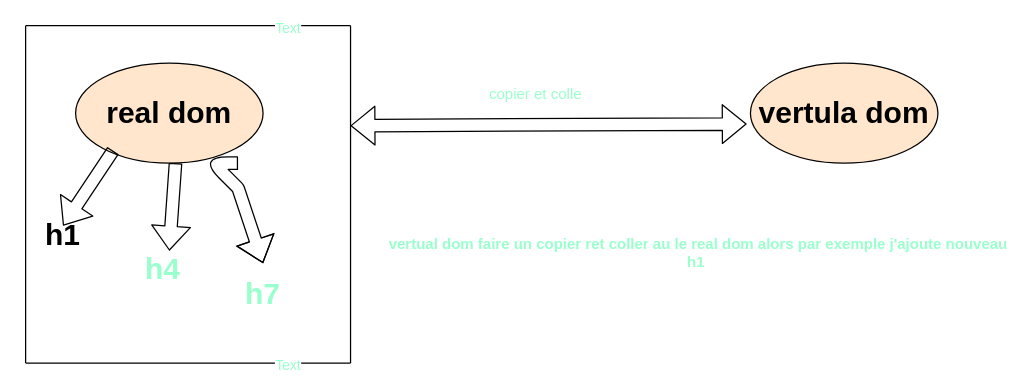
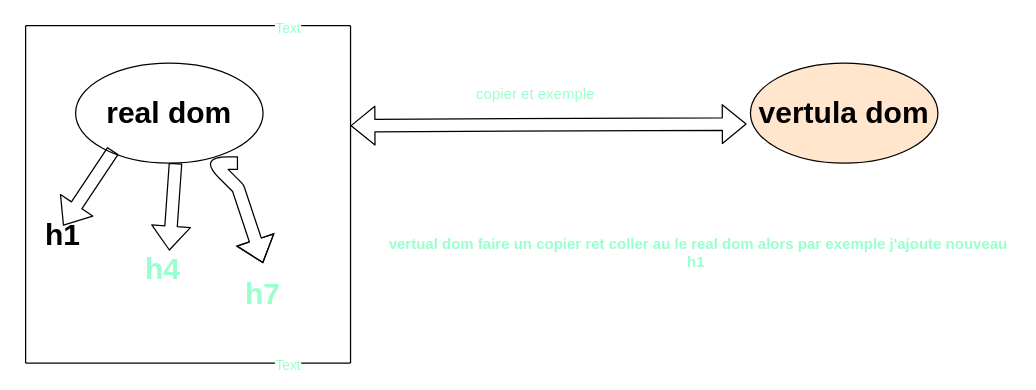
  <mxCell id="0" />
  <mxCell id="1" parent="0" />
  <mxCell id="2" value="vertual dom faire un copier ret coller au le real dom alors par exemple j'ajoute nouveau h1&amp;nbsp;" style="text;html=1;strokeColor=none;fillColor=none;align=center;verticalAlign=middle;whiteSpace=wrap;rounded=0;fontColor=#99FFCC;fontStyle=1" vertex="1" parent="1"><mxGeometry x="310" y="154" width="497" height="96" as="geometry" /></mxCell>
- <mxCell id="3" value="&lt;h1&gt;real dom&lt;/h1&gt;" style="ellipse;whiteSpace=wrap;html=1;fillColor=#ffe6cc;" vertex="1" parent="1"><mxGeometry x="60" y="50" width="150" height="80" as="geometry" /></mxCell>
+ <mxCell id="3" value="&lt;h1&gt;real dom&lt;/h1&gt;" style="ellipse;whiteSpace=wrap;html=1;" vertex="1" parent="1"><mxGeometry x="60" y="50" width="150" height="80" as="geometry" /></mxCell>
  <mxCell id="4" value="&lt;h1&gt;vertula dom&lt;/h1&gt;" style="ellipse;whiteSpace=wrap;html=1;fillColor=#ffe6cc;" vertex="1" parent="1"><mxGeometry x="600" y="50" width="150" height="80" as="geometry" /></mxCell>
  <mxCell id="5" value="" style="shape=flexArrow;endArrow=classic;html=1;" edge="1" parent="1"><mxGeometry width="50" height="50" relative="1" as="geometry"><mxPoint x="90" y="120" as="sourcePoint" /><mxPoint x="50" y="180" as="targetPoint" /></mxGeometry></mxCell>
  <mxCell id="6" value="" style="shape=flexArrow;endArrow=classic;html=1;exitX=0.533;exitY=1;exitDx=0;exitDy=0;exitPerimeter=0;" edge="1" parent="1" source="3"><mxGeometry width="50" height="50" relative="1" as="geometry"><mxPoint x="130" y="140" as="sourcePoint" /><mxPoint x="135" y="200" as="targetPoint" /></mxGeometry></mxCell>
  <mxCell id="7" value="" style="shape=flexArrow;endArrow=classic;html=1;" edge="1" parent="1"><mxGeometry width="50" height="50" relative="1" as="geometry"><mxPoint x="190" y="130" as="sourcePoint" /><mxPoint x="210" y="210" as="targetPoint" /><Array as="points"><mxPoint x="170" y="130" /><mxPoint x="190" y="150" /></Array></mxGeometry></mxCell>
  <mxCell id="8" value="&lt;h1&gt;h1&lt;/h1&gt;&lt;span style=&quot;color: rgba(0, 0, 0, 0); font-family: monospace; font-size: 0px; text-align: start;&quot;&gt;%3CmxGraphModel%3E%3Croot%3E%3CmxCell%20id%3D%220%22%2F%3E%3CmxCell%20id%3D%221%22%20parent%3D%220%22%2F%3E%3CmxCell%20id%3D%222%22%20value%3D%22%22%20style%3D%22shape%3DflexArrow%3BendArrow%3Dclassic%3Bhtml%3D1%3B%22%20edge%3D%221%22%20parent%3D%221%22%3E%3CmxGeometry%20width%3D%2250%22%20height%3D%2250%22%20relative%3D%221%22%20as%3D%22geometry%22%3E%3CmxPoint%20x%3D%22110%22%20y%3D%22200%22%20as%3D%22sourcePoint%22%2F%3E%3CmxPoint%20x%3D%2240%22%20y%3D%22250%22%20as%3D%22targetPoint%22%2F%3E%3C%2FmxGeometry%3E%3C%2FmxCell%3E%3C%2Froot%3E%3C%2FmxGraphModel%3E&lt;/span&gt;&lt;span style=&quot;color: rgba(0, 0, 0, 0); font-family: monospace; font-size: 0px; text-align: start;&quot;&gt;%3CmxGraphModel%3E%3Croot%3E%3CmxCell%20id%3D%220%22%2F%3E%3CmxCell%20id%3D%221%22%20parent%3D%220%22%2F%3E%3CmxCell%20id%3D%222%22%20value%3D%22%22%20style%3D%22shape%3DflexArrow%3BendArrow%3Dclassic%3Bhtml%3D1%3B%22%20edge%3D%221%22%20parent%3D%221%22%3E%3CmxGeometry%20width%3D%2250%22%20height%3D%2250%22%20relative%3D%221%22%20as%3D%22geometry%22%3E%3CmxPoint%20x%3D%22110%22%20y%3D%22200%22%20as%3D%22sourcePoint%22%2F%3E%3CmxPoint%20x%3D%2240%22%20y%3D%22250%22%20as%3D%22targetPoint%22%2F%3E%3C%2FmxGeometry%3E%3C%2FmxCell%3E%3C%2Froot%3E%3C%2FmxGraphModel%3E&lt;/span&gt;" style="text;html=1;strokeColor=none;fillColor=none;align=center;verticalAlign=middle;whiteSpace=wrap;rounded=0;" vertex="1" parent="1"><mxGeometry x="20" y="180" width="60" height="30" as="geometry" /></mxCell>
  <mxCell id="9" value="&lt;h1&gt;h4&lt;/h1&gt;" style="text;html=1;strokeColor=none;fillColor=none;align=center;verticalAlign=middle;whiteSpace=wrap;rounded=0;fontColor=#99FFCC;" vertex="1" parent="1"><mxGeometry x="100" y="200" width="60" height="30" as="geometry" /></mxCell>
  <mxCell id="10" value="&lt;h1&gt;h7&lt;/h1&gt;" style="text;html=1;strokeColor=none;fillColor=none;align=center;verticalAlign=middle;whiteSpace=wrap;rounded=0;fontColor=#99FFCC;" vertex="1" parent="1"><mxGeometry x="180" y="220" width="60" height="30" as="geometry" /></mxCell>
  <mxCell id="11" value="" style="endArrow=none;html=1;fontColor=#99FFCC;" edge="1" parent="1"><mxGeometry width="50" height="50" relative="1" as="geometry"><mxPoint x="280" y="290" as="sourcePoint" /><mxPoint x="280" y="20" as="targetPoint" /></mxGeometry></mxCell>
  <mxCell id="12" value="" style="endArrow=none;html=1;fontColor=#99FFCC;" edge="1" parent="1"><mxGeometry width="50" height="50" relative="1" as="geometry"><mxPoint x="20" y="290" as="sourcePoint" /><mxPoint x="20" y="20" as="targetPoint" /></mxGeometry></mxCell>
  <mxCell id="13" value="" style="endArrow=none;html=1;fontColor=#99FFCC;" edge="1" parent="1"><mxGeometry width="50" height="50" relative="1" as="geometry"><mxPoint x="20" y="290" as="sourcePoint" /><mxPoint x="280" y="290" as="targetPoint" /></mxGeometry></mxCell>
  <mxCell id="14" value="Text" style="edgeLabel;html=1;align=center;verticalAlign=middle;resizable=0;points=[];fontColor=#99FFCC;" vertex="1" connectable="0" parent="13"><mxGeometry x="0.611" y="-1" relative="1" as="geometry"><mxPoint as="offset" /></mxGeometry></mxCell>
  <mxCell id="15" value="" style="endArrow=none;html=1;fontColor=#99FFCC;" edge="1" parent="1"><mxGeometry width="50" height="50" relative="1" as="geometry"><mxPoint x="20" y="20" as="sourcePoint" /><mxPoint x="280" y="20" as="targetPoint" /></mxGeometry></mxCell>
  <mxCell id="16" value="Text" style="edgeLabel;html=1;align=center;verticalAlign=middle;resizable=0;points=[];fontColor=#99FFCC;" vertex="1" connectable="0" parent="15"><mxGeometry x="0.611" y="-1" relative="1" as="geometry"><mxPoint as="offset" /></mxGeometry></mxCell>
  <mxCell id="17" value="" style="shape=flexArrow;endArrow=classic;startArrow=classic;html=1;fontColor=#99FFCC;entryX=-0.02;entryY=0.608;entryDx=0;entryDy=0;entryPerimeter=0;" edge="1" parent="1" target="4"><mxGeometry width="100" height="100" relative="1" as="geometry"><mxPoint x="280" y="100" as="sourcePoint" /><mxPoint x="520" y="70" as="targetPoint" /></mxGeometry></mxCell>
- <mxCell id="18" value="copier et colle&amp;nbsp;" style="text;html=1;strokeColor=none;fillColor=none;align=center;verticalAlign=middle;whiteSpace=wrap;rounded=0;fontColor=#99FFCC;" vertex="1" parent="1"><mxGeometry x="240" y="40" width="380" height="70" as="geometry" /></mxCell>
+ <mxCell id="18" value="copier et exemple&amp;nbsp;" style="text;html=1;strokeColor=none;fillColor=none;align=center;verticalAlign=middle;whiteSpace=wrap;rounded=0;fontColor=#99FFCC;" vertex="1" parent="1"><mxGeometry x="240" y="40" width="380" height="70" as="geometry" /></mxCell>
